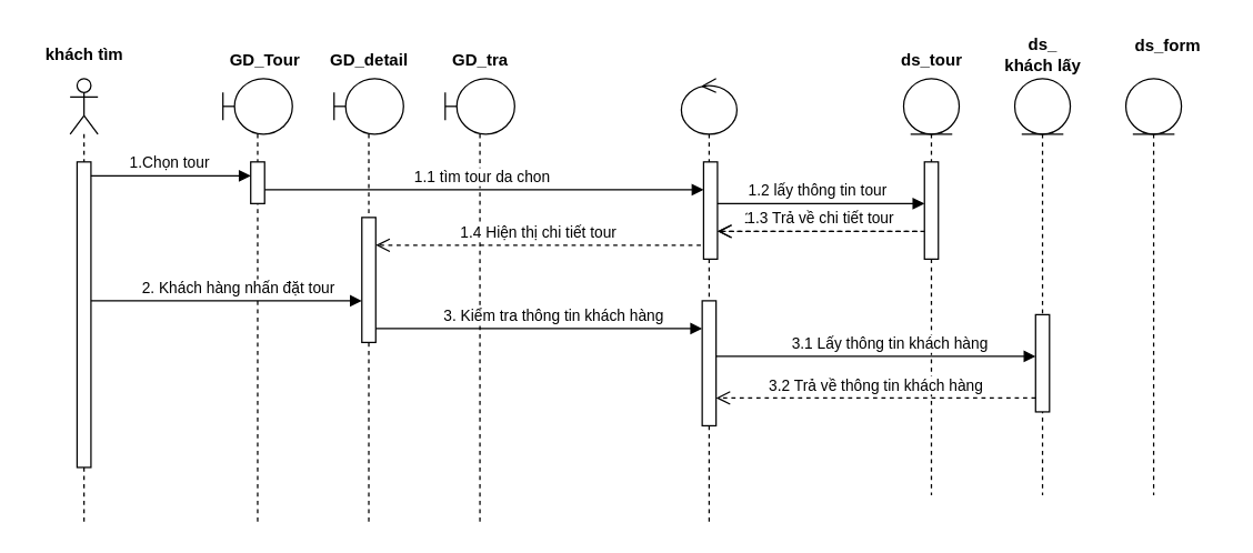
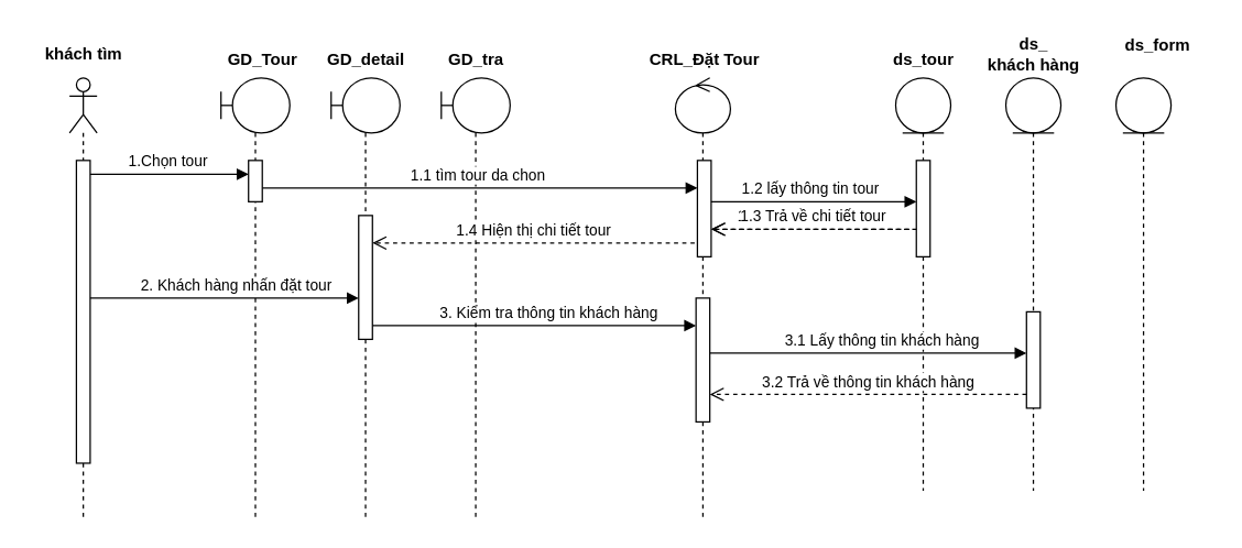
  <mxCell id="0" />
  <mxCell id="1" parent="0" />
  <mxCell id="2" value="" style="shape=umlLifeline;perimeter=lifelinePerimeter;whiteSpace=wrap;html=1;container=1;dropTarget=0;collapsible=0;recursiveResize=0;outlineConnect=0;portConstraint=eastwest;newEdgeStyle={&quot;edgeStyle&quot;:&quot;elbowEdgeStyle&quot;,&quot;elbow&quot;:&quot;vertical&quot;,&quot;curved&quot;:0,&quot;rounded&quot;:0};participant=umlActor;" vertex="1" parent="1"><mxGeometry x="50" y="56" width="20" height="320" as="geometry" /></mxCell>
  <mxCell id="3" value="" style="html=1;points=[];perimeter=orthogonalPerimeter;outlineConnect=0;targetShapes=umlLifeline;portConstraint=eastwest;newEdgeStyle={&quot;edgeStyle&quot;:&quot;elbowEdgeStyle&quot;,&quot;elbow&quot;:&quot;vertical&quot;,&quot;curved&quot;:0,&quot;rounded&quot;:0};" vertex="1" parent="2"><mxGeometry x="5" y="60" width="10" height="220" as="geometry" /></mxCell>
  <mxCell id="4" value="" style="shape=umlLifeline;perimeter=lifelinePerimeter;whiteSpace=wrap;html=1;container=1;dropTarget=0;collapsible=0;recursiveResize=0;outlineConnect=0;portConstraint=eastwest;newEdgeStyle={&quot;edgeStyle&quot;:&quot;elbowEdgeStyle&quot;,&quot;elbow&quot;:&quot;vertical&quot;,&quot;curved&quot;:0,&quot;rounded&quot;:0};participant=umlBoundary;" vertex="1" parent="1"><mxGeometry x="160" y="56" width="50" height="320" as="geometry" /></mxCell>
  <mxCell id="5" value="" style="html=1;points=[];perimeter=orthogonalPerimeter;outlineConnect=0;targetShapes=umlLifeline;portConstraint=eastwest;newEdgeStyle={&quot;edgeStyle&quot;:&quot;elbowEdgeStyle&quot;,&quot;elbow&quot;:&quot;vertical&quot;,&quot;curved&quot;:0,&quot;rounded&quot;:0};" vertex="1" parent="4"><mxGeometry x="20" y="60" width="10" height="30" as="geometry" /></mxCell>
  <mxCell id="6" value="" style="shape=umlLifeline;perimeter=lifelinePerimeter;whiteSpace=wrap;html=1;container=1;dropTarget=0;collapsible=0;recursiveResize=0;outlineConnect=0;portConstraint=eastwest;newEdgeStyle={&quot;edgeStyle&quot;:&quot;elbowEdgeStyle&quot;,&quot;elbow&quot;:&quot;vertical&quot;,&quot;curved&quot;:0,&quot;rounded&quot;:0};participant=umlBoundary;" vertex="1" parent="1"><mxGeometry x="240" y="56" width="50" height="320" as="geometry" /></mxCell>
  <mxCell id="7" value="" style="html=1;points=[];perimeter=orthogonalPerimeter;outlineConnect=0;targetShapes=umlLifeline;portConstraint=eastwest;newEdgeStyle={&quot;edgeStyle&quot;:&quot;elbowEdgeStyle&quot;,&quot;elbow&quot;:&quot;vertical&quot;,&quot;curved&quot;:0,&quot;rounded&quot;:0};" vertex="1" parent="6"><mxGeometry x="20" y="100" width="10" height="90" as="geometry" /></mxCell>
  <mxCell id="8" value="" style="shape=umlLifeline;perimeter=lifelinePerimeter;whiteSpace=wrap;html=1;container=1;dropTarget=0;collapsible=0;recursiveResize=0;outlineConnect=0;portConstraint=eastwest;newEdgeStyle={&quot;edgeStyle&quot;:&quot;elbowEdgeStyle&quot;,&quot;elbow&quot;:&quot;vertical&quot;,&quot;curved&quot;:0,&quot;rounded&quot;:0};participant=umlBoundary;" vertex="1" parent="1"><mxGeometry x="320" y="56" width="50" height="320" as="geometry" /></mxCell>
  <mxCell id="9" value="" style="shape=umlLifeline;perimeter=lifelinePerimeter;whiteSpace=wrap;html=1;container=1;dropTarget=0;collapsible=0;recursiveResize=0;outlineConnect=0;portConstraint=eastwest;newEdgeStyle={&quot;edgeStyle&quot;:&quot;elbowEdgeStyle&quot;,&quot;elbow&quot;:&quot;vertical&quot;,&quot;curved&quot;:0,&quot;rounded&quot;:0};participant=umlControl;" vertex="1" parent="1"><mxGeometry x="490" y="56" width="40" height="320" as="geometry" /></mxCell>
  <mxCell id="10" value="" style="html=1;points=[];perimeter=orthogonalPerimeter;outlineConnect=0;targetShapes=umlLifeline;portConstraint=eastwest;newEdgeStyle={&quot;edgeStyle&quot;:&quot;elbowEdgeStyle&quot;,&quot;elbow&quot;:&quot;vertical&quot;,&quot;curved&quot;:0,&quot;rounded&quot;:0};" vertex="1" parent="9"><mxGeometry x="16" y="60" width="10" height="70" as="geometry" /></mxCell>
  <mxCell id="11" value="" style="html=1;points=[];perimeter=orthogonalPerimeter;outlineConnect=0;targetShapes=umlLifeline;portConstraint=eastwest;newEdgeStyle={&quot;edgeStyle&quot;:&quot;elbowEdgeStyle&quot;,&quot;elbow&quot;:&quot;vertical&quot;,&quot;curved&quot;:0,&quot;rounded&quot;:0};" vertex="1" parent="9"><mxGeometry x="15" y="160" width="10" height="90" as="geometry" /></mxCell>
  <mxCell id="12" value="" style="shape=umlLifeline;perimeter=lifelinePerimeter;whiteSpace=wrap;html=1;container=1;dropTarget=0;collapsible=0;recursiveResize=0;outlineConnect=0;portConstraint=eastwest;newEdgeStyle={&quot;edgeStyle&quot;:&quot;elbowEdgeStyle&quot;,&quot;elbow&quot;:&quot;vertical&quot;,&quot;curved&quot;:0,&quot;rounded&quot;:0};participant=umlEntity;" vertex="1" parent="1"><mxGeometry x="650" y="56" width="40" height="300" as="geometry" /></mxCell>
  <mxCell id="13" value="" style="html=1;points=[];perimeter=orthogonalPerimeter;outlineConnect=0;targetShapes=umlLifeline;portConstraint=eastwest;newEdgeStyle={&quot;edgeStyle&quot;:&quot;elbowEdgeStyle&quot;,&quot;elbow&quot;:&quot;vertical&quot;,&quot;curved&quot;:0,&quot;rounded&quot;:0};" vertex="1" parent="12"><mxGeometry x="15" y="60" width="10" height="70" as="geometry" /></mxCell>
  <mxCell id="14" value="" style="shape=umlLifeline;perimeter=lifelinePerimeter;whiteSpace=wrap;html=1;container=1;dropTarget=0;collapsible=0;recursiveResize=0;outlineConnect=0;portConstraint=eastwest;newEdgeStyle={&quot;edgeStyle&quot;:&quot;elbowEdgeStyle&quot;,&quot;elbow&quot;:&quot;vertical&quot;,&quot;curved&quot;:0,&quot;rounded&quot;:0};participant=umlEntity;" vertex="1" parent="1"><mxGeometry x="730" y="56" width="40" height="300" as="geometry" /></mxCell>
  <mxCell id="15" value="" style="html=1;points=[];perimeter=orthogonalPerimeter;outlineConnect=0;targetShapes=umlLifeline;portConstraint=eastwest;newEdgeStyle={&quot;edgeStyle&quot;:&quot;elbowEdgeStyle&quot;,&quot;elbow&quot;:&quot;vertical&quot;,&quot;curved&quot;:0,&quot;rounded&quot;:0};" vertex="1" parent="14"><mxGeometry x="15" y="170" width="10" height="70" as="geometry" /></mxCell>
  <mxCell id="16" value="" style="shape=umlLifeline;perimeter=lifelinePerimeter;whiteSpace=wrap;html=1;container=1;dropTarget=0;collapsible=0;recursiveResize=0;outlineConnect=0;portConstraint=eastwest;newEdgeStyle={&quot;edgeStyle&quot;:&quot;elbowEdgeStyle&quot;,&quot;elbow&quot;:&quot;vertical&quot;,&quot;curved&quot;:0,&quot;rounded&quot;:0};participant=umlEntity;" vertex="1" parent="1"><mxGeometry x="810" y="56" width="40" height="300" as="geometry" /></mxCell>
  <mxCell id="17" value="khách tìm" style="text;align=center;fontStyle=1;verticalAlign=middle;spacingLeft=3;spacingRight=3;strokeColor=none;rotatable=0;points=[[0,0.5],[1,0.5]];portConstraint=eastwest;html=1;" vertex="1" parent="1"><mxGeometry x="20" y="26" width="80" height="26" as="geometry" /></mxCell>
  <mxCell id="18" value="GD_Tour" style="text;align=center;fontStyle=1;verticalAlign=middle;spacingLeft=3;spacingRight=3;strokeColor=none;rotatable=0;points=[[0,0.5],[1,0.5]];portConstraint=eastwest;html=1;" vertex="1" parent="1"><mxGeometry x="150" y="30" width="80" height="26" as="geometry" /></mxCell>
  <mxCell id="19" value="GD_detail" style="text;align=center;fontStyle=1;verticalAlign=middle;spacingLeft=3;spacingRight=3;strokeColor=none;rotatable=0;points=[[0,0.5],[1,0.5]];portConstraint=eastwest;html=1;" vertex="1" parent="1"><mxGeometry x="225" y="30" width="80" height="26" as="geometry" /></mxCell>
  <mxCell id="20" value="GD_tra" style="text;align=center;fontStyle=1;verticalAlign=middle;spacingLeft=3;spacingRight=3;strokeColor=none;rotatable=0;points=[[0,0.5],[1,0.5]];portConstraint=eastwest;html=1;" vertex="1" parent="1"><mxGeometry x="305" y="30" width="80" height="26" as="geometry" /></mxCell>
- <mxCell id="22" value="ds_&lt;br&gt;khách lấy" style="text;align=center;fontStyle=1;verticalAlign=middle;spacingLeft=3;spacingRight=3;strokeColor=none;rotatable=0;points=[[0,0.5],[1,0.5]];portConstraint=eastwest;html=1;" vertex="1" parent="1"><mxGeometry x="710" y="26" width="80" height="26" as="geometry" /></mxCell>
+ <mxCell id="21" value="CRL_Đặt Tour" style="text;align=center;fontStyle=1;verticalAlign=middle;spacingLeft=3;spacingRight=3;strokeColor=none;rotatable=0;points=[[0,0.5],[1,0.5]];portConstraint=eastwest;html=1;" vertex="1" parent="1"><mxGeometry x="471" y="30" width="80" height="26" as="geometry" /></mxCell>
+ <mxCell id="22" value="ds_&lt;br&gt;khách hàng" style="text;align=center;fontStyle=1;verticalAlign=middle;spacingLeft=3;spacingRight=3;strokeColor=none;rotatable=0;points=[[0,0.5],[1,0.5]];portConstraint=eastwest;html=1;" vertex="1" parent="1"><mxGeometry x="710" y="26" width="80" height="26" as="geometry" /></mxCell>
  <mxCell id="23" value="ds_tour" style="text;align=center;fontStyle=1;verticalAlign=middle;spacingLeft=3;spacingRight=3;strokeColor=none;rotatable=0;points=[[0,0.5],[1,0.5]];portConstraint=eastwest;html=1;" vertex="1" parent="1"><mxGeometry x="630" y="30" width="80" height="26" as="geometry" /></mxCell>
  <mxCell id="24" value="ds_form" style="text;align=center;fontStyle=1;verticalAlign=middle;spacingLeft=3;spacingRight=3;strokeColor=none;rotatable=0;points=[[0,0.5],[1,0.5]];portConstraint=eastwest;html=1;" vertex="1" parent="1"><mxGeometry x="800" y="20" width="80" height="26" as="geometry" /></mxCell>
  <mxCell id="25" value="1.Chọn tour&amp;nbsp;" style="html=1;verticalAlign=bottom;endArrow=block;edgeStyle=elbowEdgeStyle;elbow=vertical;curved=0;rounded=0;" edge="1" parent="1" source="3"><mxGeometry width="80" relative="1" as="geometry"><mxPoint x="70" y="126" as="sourcePoint" /><mxPoint x="180" y="126" as="targetPoint" /></mxGeometry></mxCell>
  <mxCell id="26" value="1.1 tìm tour da chon&amp;nbsp;" style="html=1;verticalAlign=bottom;endArrow=block;edgeStyle=elbowEdgeStyle;elbow=vertical;curved=0;rounded=0;" edge="1" parent="1" target="10"><mxGeometry width="80" relative="1" as="geometry"><mxPoint x="190" y="136" as="sourcePoint" /><mxPoint x="500" y="136" as="targetPoint" /></mxGeometry></mxCell>
  <mxCell id="27" value="1.2 lấy thông tin tour" style="html=1;verticalAlign=bottom;endArrow=block;edgeStyle=elbowEdgeStyle;elbow=vertical;curved=0;rounded=0;" edge="1" parent="1" source="10" target="13"><mxGeometry x="-0.036" width="80" relative="1" as="geometry"><mxPoint x="520" y="146.15" as="sourcePoint" /><mxPoint x="660" y="146" as="targetPoint" /><Array as="points"><mxPoint x="590" y="146" /><mxPoint x="600" y="136" /></Array><mxPoint as="offset" /></mxGeometry></mxCell>
  <mxCell id="28" value="1.3 Trả về chi tiết tour" style="html=1;verticalAlign=bottom;endArrow=open;dashed=1;endSize=8;edgeStyle=elbowEdgeStyle;elbow=vertical;curved=0;rounded=0;" edge="1" parent="1" target="10"><mxGeometry relative="1" as="geometry"><mxPoint x="660" y="166" as="sourcePoint" /><mxPoint x="410" y="196" as="targetPoint" /><Array as="points"><mxPoint x="600" y="166" /></Array></mxGeometry></mxCell>
  <mxCell id="29" value="1.4 Hiện thị chi tiết tour" style="html=1;verticalAlign=bottom;endArrow=open;dashed=1;endSize=8;edgeStyle=elbowEdgeStyle;elbow=vertical;curved=0;rounded=0;" edge="1" parent="1"><mxGeometry relative="1" as="geometry"><mxPoint x="504" y="176" as="sourcePoint" /><mxPoint x="270" y="176" as="targetPoint" /><Array as="points"><mxPoint x="434" y="176" /></Array></mxGeometry></mxCell>
  <mxCell id="30" value="1.3 Trả về chi tiết tour" style="html=1;verticalAlign=bottom;endArrow=open;dashed=1;endSize=8;edgeStyle=elbowEdgeStyle;elbow=vertical;curved=0;rounded=0;" edge="1" parent="1" source="13" target="10"><mxGeometry relative="1" as="geometry"><mxPoint x="660" y="166" as="sourcePoint" /><mxPoint x="516" y="166" as="targetPoint" /><Array as="points"><mxPoint x="600" y="166" /></Array></mxGeometry></mxCell>
  <mxCell id="31" value="2. Khách hàng nhấn đặt tour" style="html=1;verticalAlign=bottom;endArrow=block;edgeStyle=elbowEdgeStyle;elbow=vertical;curved=0;rounded=0;" edge="1" parent="1" source="3" target="7"><mxGeometry x="0.077" width="80" relative="1" as="geometry"><mxPoint x="70" y="205.5" as="sourcePoint" /><mxPoint x="185" y="205.5" as="targetPoint" /><Array as="points"><mxPoint x="110" y="216" /></Array><mxPoint x="1" as="offset" /></mxGeometry></mxCell>
  <mxCell id="32" value="3. Kiểm tra thông tin khách hàng" style="html=1;verticalAlign=bottom;endArrow=block;edgeStyle=elbowEdgeStyle;elbow=vertical;curved=0;rounded=0;" edge="1" parent="1" target="11"><mxGeometry x="0.077" width="80" relative="1" as="geometry"><mxPoint x="270" y="236" as="sourcePoint" /><mxPoint x="500" y="236" as="targetPoint" /><Array as="points"><mxPoint x="315" y="236" /></Array><mxPoint x="1" as="offset" /></mxGeometry></mxCell>
  <mxCell id="33" value="3.1 Lấy thông tin khách hàng" style="html=1;verticalAlign=bottom;endArrow=block;edgeStyle=elbowEdgeStyle;elbow=vertical;curved=0;rounded=0;" edge="1" parent="1" source="11" target="15"><mxGeometry x="0.077" width="80" relative="1" as="geometry"><mxPoint x="530" y="256" as="sourcePoint" /><mxPoint x="740" y="256" as="targetPoint" /><Array as="points"><mxPoint x="710" y="256" /></Array><mxPoint x="1" as="offset" /></mxGeometry></mxCell>
  <mxCell id="34" value="3.2 Trả về thông tin khách hàng" style="html=1;verticalAlign=bottom;endArrow=open;dashed=1;endSize=8;edgeStyle=elbowEdgeStyle;elbow=vertical;curved=0;rounded=0;" edge="1" parent="1" source="15" target="11"><mxGeometry relative="1" as="geometry"><mxPoint x="720" y="286" as="sourcePoint" /><mxPoint x="520" y="286" as="targetPoint" /><Array as="points"><mxPoint x="690" y="286" /></Array></mxGeometry></mxCell>
